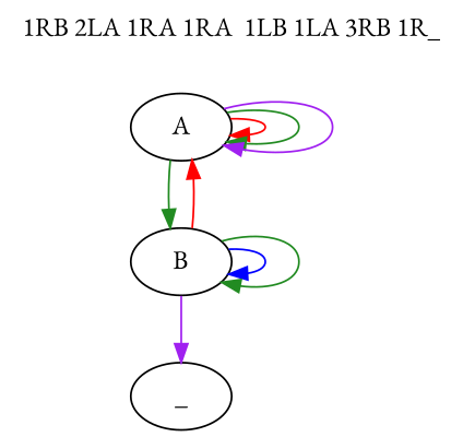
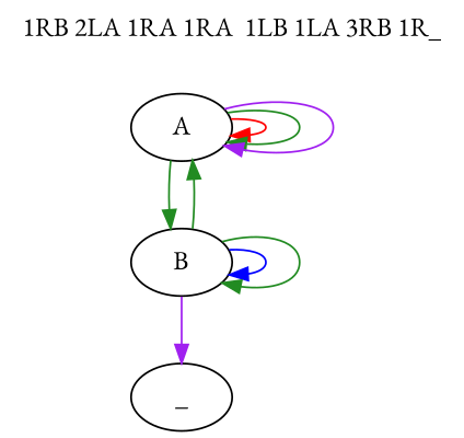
  digraph {
    fontname="EB Garamond"
    label="1RB 2LA 1RA 1RA  1LB 1LA 3RB 1R_"
    labelloc=t
    node [fontname="EB Garamond"]
    edge [color=" red" fontname="EB Garamond"]
    A
    B
    _
    A -> A
    A -> A [color=" forestgreen"]
    A -> A [color=" purple"]
    A -> B [color=forestgreen]
-   B -> A
+   B -> A [color=forestgreen]
    B -> B [color=" blue"]
    B -> B [color=" forestgreen"]
    B -> _ [color=" purple"]
  }
